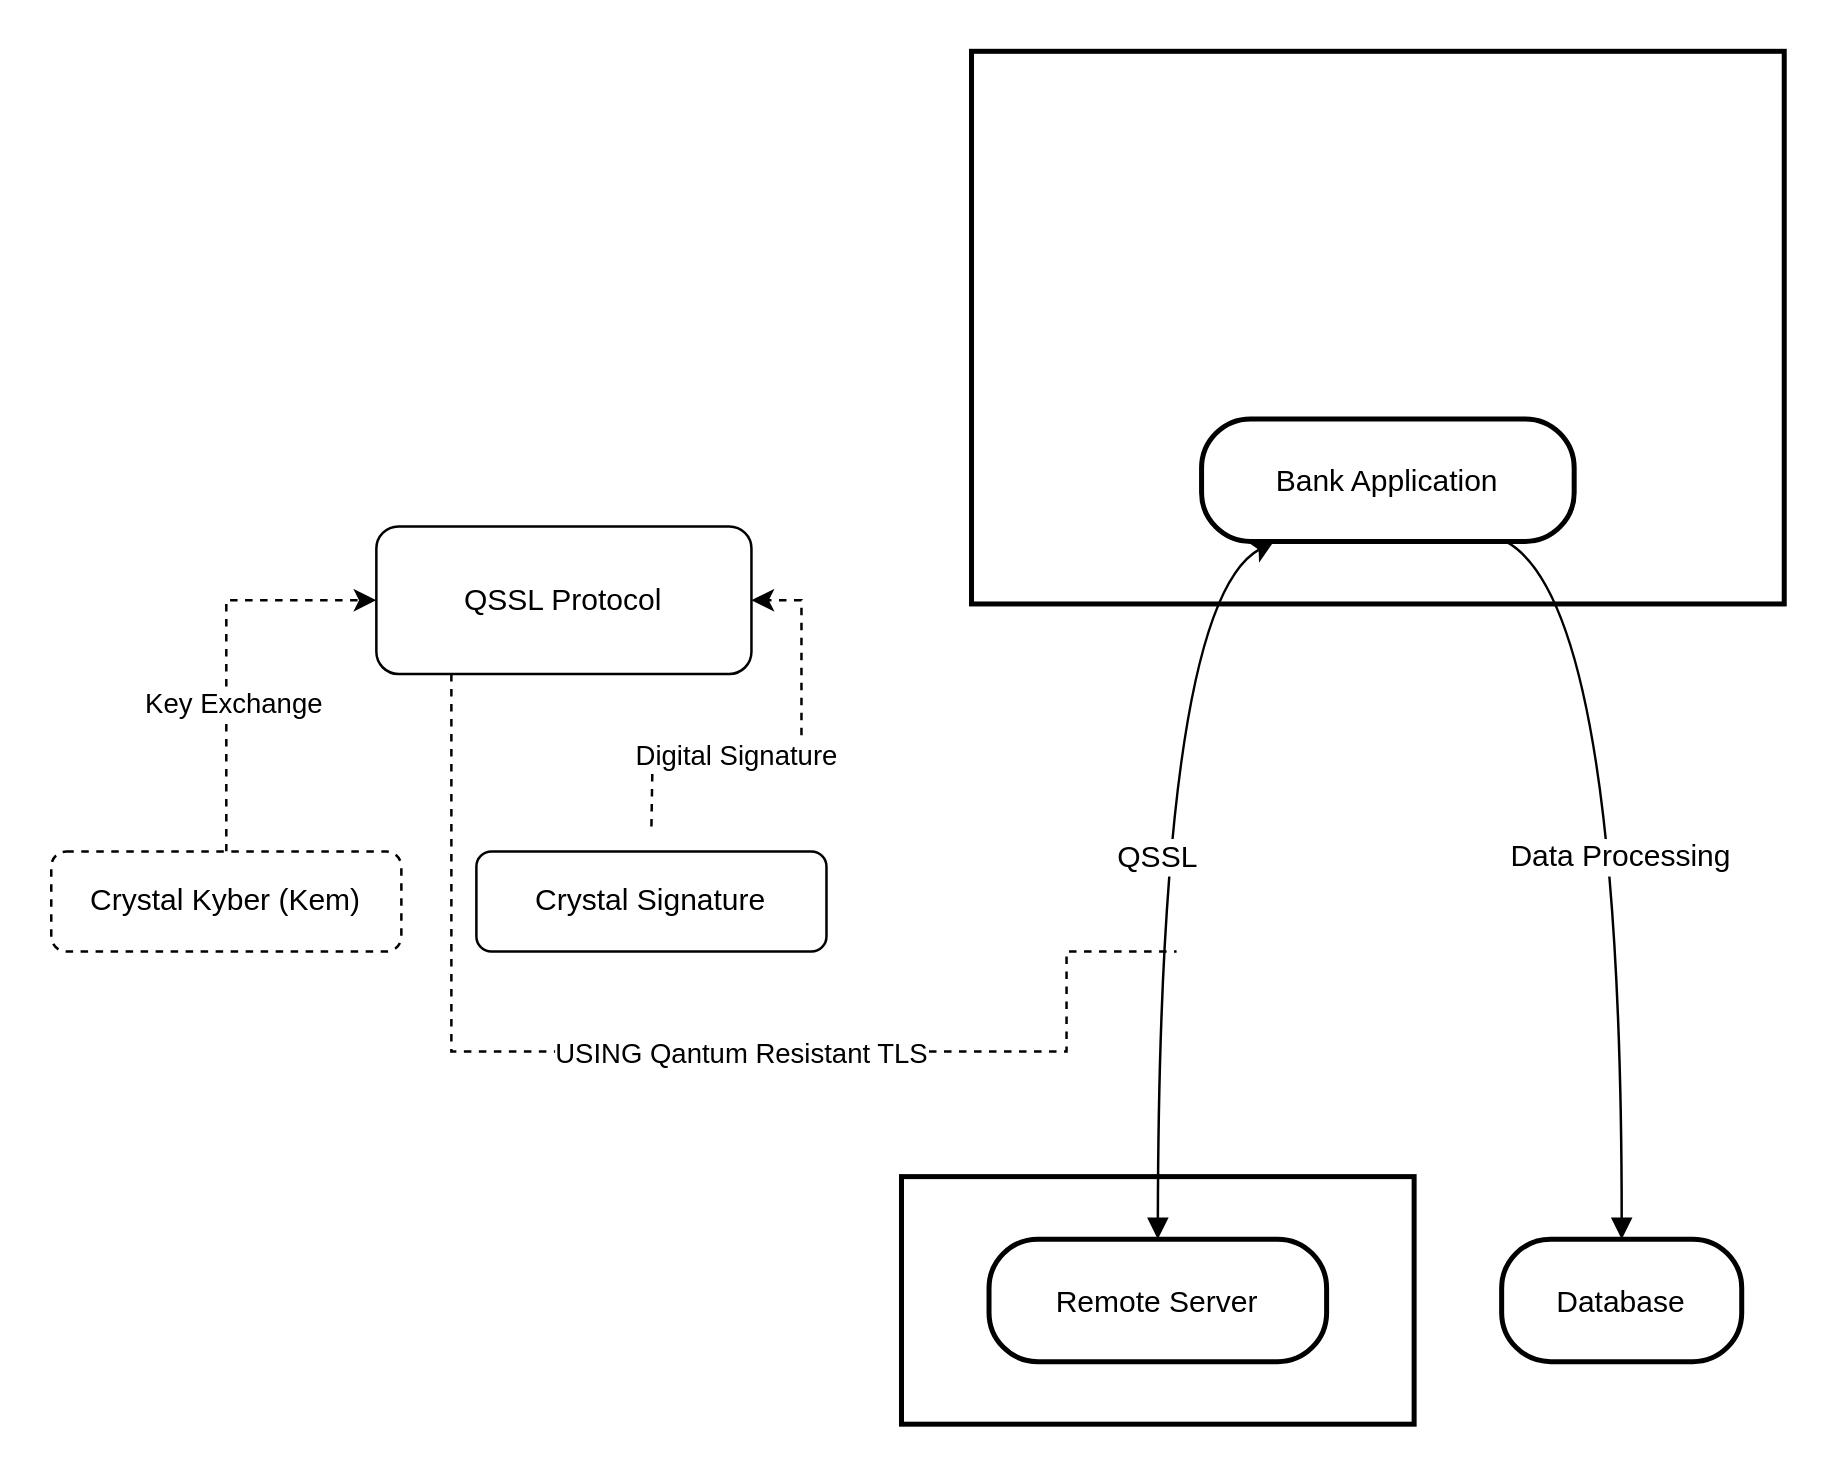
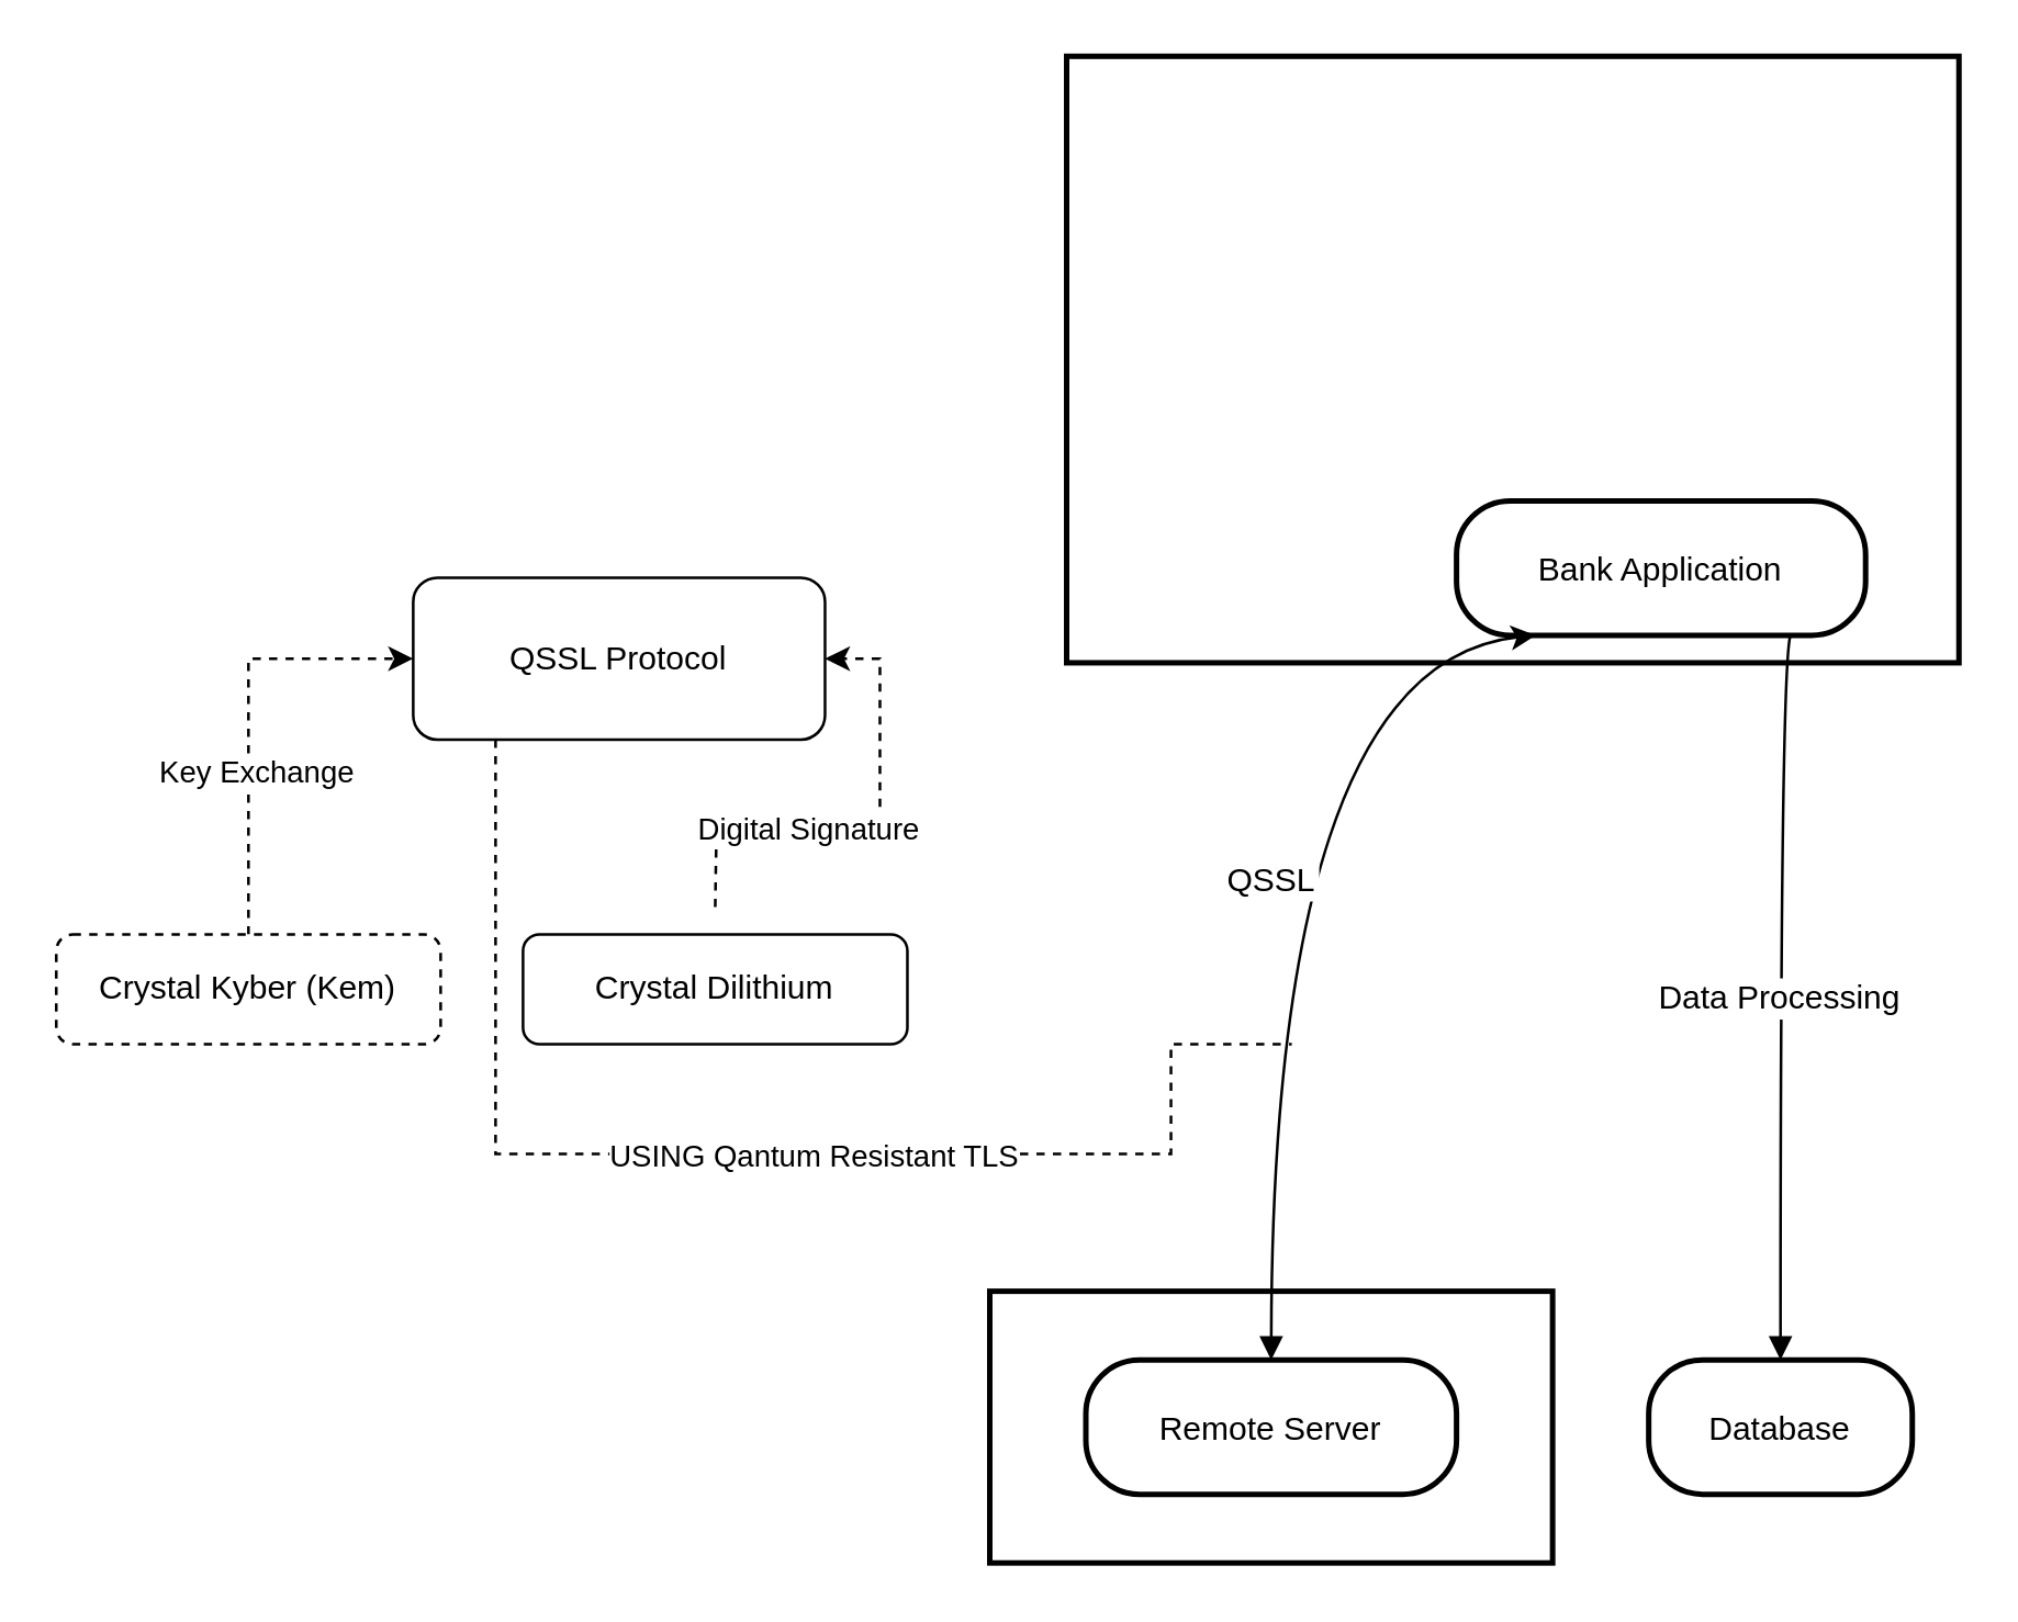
  <mxCell id="0" />
  <mxCell id="1" parent="0" />
  <mxCell id="2" value="Remote Server" style="whiteSpace=wrap;strokeWidth=2;" parent="1" vertex="1"><mxGeometry x="360" y="470" width="205" height="99" as="geometry" /></mxCell>
  <mxCell id="3" value="" style="whiteSpace=wrap;strokeWidth=2;" parent="1" vertex="1"><mxGeometry x="388" y="20" width="325" height="221" as="geometry" /></mxCell>
- <mxCell id="4" value="Bank Application" style="rounded=1;arcSize=40;strokeWidth=2" parent="1" vertex="1"><mxGeometry x="480" y="167" width="149" height="49" as="geometry" /></mxCell>
+ <mxCell id="4" value="Bank Application" style="rounded=1;arcSize=40;strokeWidth=2" parent="1" vertex="1"><mxGeometry x="530" y="182" width="149" height="49" as="geometry" /></mxCell>
  <mxCell id="5" value="Remote Server" style="rounded=1;arcSize=40;strokeWidth=2" parent="1" vertex="1"><mxGeometry x="395" y="495" width="135" height="49" as="geometry" /></mxCell>
  <mxCell id="6" value="Database" style="rounded=1;arcSize=40;strokeWidth=2" parent="1" vertex="1"><mxGeometry x="600" y="495" width="96" height="49" as="geometry" /></mxCell>
  <mxCell id="7" value="QSSL" style="curved=1;startArrow=classic;endArrow=block;exitX=0.2;exitY=0.99;entryX=0.5;entryY=-0.01;fontSize=12;startFill=1;" parent="1" source="4" target="5" edge="1"><mxGeometry relative="1" as="geometry"><Array as="points"><mxPoint x="463" y="241" /></Array></mxGeometry></mxCell>
  <mxCell id="8" value="Data Processing" style="curved=1;startArrow=none;endArrow=block;exitX=0.81;exitY=0.99;entryX=0.5;entryY=-0.01;fontSize=12;" parent="1" source="4" target="6" edge="1"><mxGeometry x="-0.002" relative="1" as="geometry"><Array as="points"><mxPoint x="648" y="241" /></Array><mxPoint as="offset" /></mxGeometry></mxCell>
  <mxCell id="9" style="edgeStyle=orthogonalEdgeStyle;rounded=0;orthogonalLoop=1;jettySize=auto;html=1;dashed=1;endArrow=none;endFill=0;" parent="1" edge="1"><mxGeometry relative="1" as="geometry"><mxPoint x="470" y="380" as="targetPoint" /><mxPoint x="180" y="269" as="sourcePoint" /><Array as="points"><mxPoint x="180" y="420" /><mxPoint x="426" y="420" /></Array></mxGeometry></mxCell>
  <mxCell id="10" value="USING Qantum Resistant TLS" style="edgeLabel;html=1;align=center;verticalAlign=middle;resizable=0;points=[];" parent="9" vertex="1" connectable="0"><mxGeometry x="0.107" relative="1" as="geometry"><mxPoint as="offset" /></mxGeometry></mxCell>
  <mxCell id="11" value="QSSL Protocol" style="rounded=1;whiteSpace=wrap;html=1;" parent="1" vertex="1"><mxGeometry x="150" y="210" width="150" height="59" as="geometry" /></mxCell>
  <mxCell id="12" style="edgeStyle=orthogonalEdgeStyle;rounded=0;orthogonalLoop=1;jettySize=auto;html=1;dashed=1;entryX=0;entryY=0.5;entryDx=0;entryDy=0;exitX=0.5;exitY=0;exitDx=0;exitDy=0;" parent="1" source="14" target="11" edge="1"><mxGeometry relative="1" as="geometry"><mxPoint x="104.75" y="240" as="targetPoint" /><mxPoint x="74.75" y="330" as="sourcePoint" /></mxGeometry></mxCell>
  <mxCell id="13" value="Key Exchange" style="edgeLabel;html=1;align=center;verticalAlign=middle;resizable=0;points=[];" parent="12" vertex="1" connectable="0"><mxGeometry x="-0.248" y="-2" relative="1" as="geometry"><mxPoint as="offset" /></mxGeometry></mxCell>
  <mxCell id="14" value="Crystal Kyber (Kem)" style="rounded=1;whiteSpace=wrap;html=1;dashed=1;" parent="1" vertex="1"><mxGeometry x="20" y="340" width="140" height="40" as="geometry" /></mxCell>
- <mxCell id="15" value="&lt;div&gt;Crystal Signature&lt;/div&gt;" style="rounded=1;whiteSpace=wrap;html=1;" parent="1" vertex="1"><mxGeometry x="190" y="340" width="140" height="40" as="geometry" /></mxCell>
+ <mxCell id="15" value="&lt;div&gt;Crystal Dilithium&lt;/div&gt;" style="rounded=1;whiteSpace=wrap;html=1;" parent="1" vertex="1"><mxGeometry x="190" y="340" width="140" height="40" as="geometry" /></mxCell>
  <mxCell id="16" style="edgeStyle=orthogonalEdgeStyle;rounded=0;orthogonalLoop=1;jettySize=auto;html=1;dashed=1;entryX=1;entryY=0.5;entryDx=0;entryDy=0;" parent="1" target="11" edge="1"><mxGeometry relative="1" as="geometry"><mxPoint x="359.5" y="239.5" as="targetPoint" /><mxPoint x="260" y="330" as="sourcePoint" /></mxGeometry></mxCell>
  <mxCell id="17" value="Digital Signature" style="edgeLabel;html=1;align=center;verticalAlign=middle;resizable=0;points=[];" parent="16" vertex="1" connectable="0"><mxGeometry x="-0.248" y="-2" relative="1" as="geometry"><mxPoint as="offset" /></mxGeometry></mxCell>
